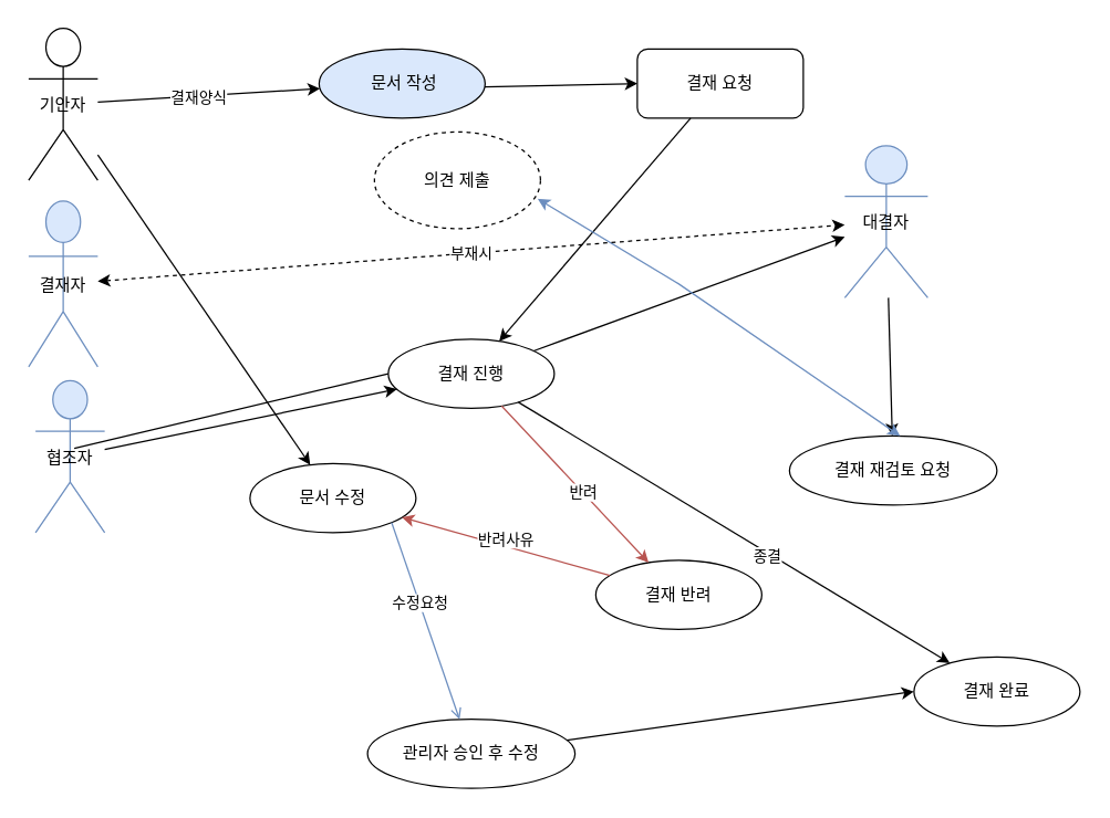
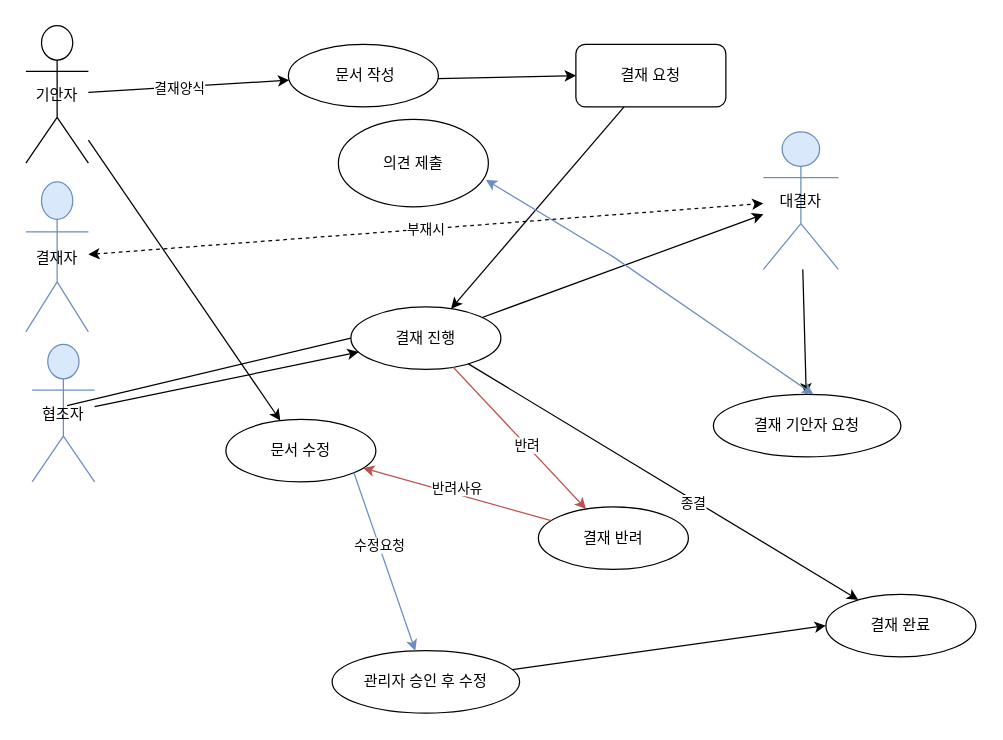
  <mxCell id="0" />
  <mxCell id="1" parent="0" />
  <mxCell id="2" value="기안자" style="shape=umlActor;" parent="1" vertex="1"><mxGeometry x="20" y="20" width="50" height="110" as="geometry" /></mxCell>
  <mxCell id="3" value="결재자" style="shape=umlActor;fillColor=#dae8fc;strokeColor=#6c8ebf;" parent="1" vertex="1"><mxGeometry x="20" y="145" width="50" height="120" as="geometry" /></mxCell>
  <mxCell id="4" value="대결자" style="shape=umlActor;fillColor=#dae8fc;strokeColor=#6c8ebf;" parent="1" vertex="1"><mxGeometry x="610" y="105" width="60" height="110" as="geometry" /></mxCell>
- <mxCell id="5" value="&amp;nbsp;문서 작성" style="ellipse;whiteSpace=wrap;html=1;fillColor=#dae8fc;" parent="1" vertex="1"><mxGeometry x="230" y="35" width="120" height="50" as="geometry" /></mxCell>
+ <mxCell id="5" value="&amp;nbsp;문서 작성" style="ellipse;whiteSpace=wrap;html=1;" parent="1" vertex="1"><mxGeometry x="230" y="35" width="120" height="50" as="geometry" /></mxCell>
  <mxCell id="6" parent="1" source="2" target="5" edge="1"><mxGeometry relative="1" as="geometry" /></mxCell>
  <mxCell id="7" value="결재양식" style="edgeLabel;html=1;align=center;verticalAlign=middle;resizable=0;points=[];" parent="6" vertex="1" connectable="0"><mxGeometry x="-0.089" y="7" relative="1" as="geometry"><mxPoint y="7" as="offset" /></mxGeometry></mxCell>
  <mxCell id="8" value="결재 요청" style="whiteSpace=wrap;html=1;rounded=1;" parent="1" vertex="1"><mxGeometry x="460" y="35" width="120" height="50" as="geometry" /></mxCell>
  <mxCell id="9" parent="1" source="5" target="8" edge="1"><mxGeometry relative="1" as="geometry" /></mxCell>
  <mxCell id="10" value="결재 진행" style="ellipse;whiteSpace=wrap;html=1;" parent="1" vertex="1"><mxGeometry x="280" y="245" width="120" height="50" as="geometry" /></mxCell>
  <mxCell id="11" parent="1" source="8" target="10" edge="1"><mxGeometry relative="1" as="geometry" /></mxCell>
  <mxCell id="12" parent="1" source="10" target="4" edge="1"><mxGeometry relative="1" as="geometry"><mxPoint x="635.215" y="195.095" as="targetPoint" /></mxGeometry></mxCell>
- <mxCell id="13" value="결재 재검토 요청" style="ellipse;whiteSpace=wrap;html=1;" parent="1" vertex="1"><mxGeometry x="570" y="315" width="150" height="50" as="geometry" /></mxCell>
+ <mxCell id="13" value="결재 기안자 요청" style="ellipse;whiteSpace=wrap;html=1;" parent="1" vertex="1"><mxGeometry x="570" y="315" width="150" height="50" as="geometry" /></mxCell>
  <mxCell id="14" parent="1" source="4" target="13" edge="1"><mxGeometry relative="1" as="geometry"><mxPoint x="687.364" y="204.87" as="sourcePoint" /></mxGeometry></mxCell>
  <mxCell id="15" value="결재 완료" style="ellipse;whiteSpace=wrap;html=1;" parent="1" vertex="1"><mxGeometry x="660" y="475" width="120" height="50" as="geometry" /></mxCell>
  <mxCell id="16" parent="1" source="10" target="15" edge="1"><mxGeometry relative="1" as="geometry" /></mxCell>
  <mxCell id="17" value="종결" style="edgeLabel;html=1;align=center;verticalAlign=middle;resizable=0;points=[];" parent="16" vertex="1" connectable="0"><mxGeometry x="0.157" y="-2" relative="1" as="geometry"><mxPoint as="offset" /></mxGeometry></mxCell>
  <mxCell id="18" value="결재 반려" style="ellipse;whiteSpace=wrap;html=1;" parent="1" vertex="1"><mxGeometry x="430" y="405" width="120" height="50" as="geometry" /></mxCell>
  <mxCell id="19" style="fillColor=#f8cecc;strokeColor=#b85450;" parent="1" source="10" target="18" edge="1"><mxGeometry relative="1" as="geometry" /></mxCell>
  <mxCell id="20" value="반려" style="edgeLabel;html=1;align=center;verticalAlign=middle;resizable=0;points=[];" parent="19" vertex="1" connectable="0"><mxGeometry x="0.099" relative="1" as="geometry"><mxPoint as="offset" /></mxGeometry></mxCell>
  <mxCell id="21" value="문서 수정" style="ellipse;whiteSpace=wrap;html=1;" parent="1" vertex="1"><mxGeometry x="180" y="335" width="120" height="50" as="geometry" /></mxCell>
  <mxCell id="22" parent="1" source="2" target="21" edge="1"><mxGeometry relative="1" as="geometry" /></mxCell>
  <mxCell id="23" style="fillColor=#f8cecc;strokeColor=#b85450;" parent="1" source="18" target="21" edge="1"><mxGeometry relative="1" as="geometry" /></mxCell>
  <mxCell id="24" value="반려사유" style="edgeLabel;html=1;align=center;verticalAlign=middle;resizable=0;points=[];" parent="23" vertex="1" connectable="0"><mxGeometry x="0.027" y="5" relative="1" as="geometry"><mxPoint x="3" y="-10" as="offset" /></mxGeometry></mxCell>
  <mxCell id="25" value="관리자 승인 후 수정" style="ellipse;whiteSpace=wrap;html=1;" parent="1" vertex="1"><mxGeometry x="265" y="520" width="150" height="50" as="geometry" /></mxCell>
- <mxCell id="26" style="fillColor=#dae8fc;strokeColor=#6c8ebf;exitX=1;exitY=1;exitDx=0;exitDy=0;endArrow=open;" parent="1" source="21" target="25" edge="1"><mxGeometry relative="1" as="geometry"><mxPoint x="340" y="535" as="sourcePoint" /><mxPoint x="310" y="553.333" as="targetPoint" /></mxGeometry></mxCell>
+ <mxCell id="26" style="fillColor=#dae8fc;strokeColor=#6c8ebf;exitX=1;exitY=1;exitDx=0;exitDy=0;" parent="1" source="21" target="25" edge="1"><mxGeometry relative="1" as="geometry"><mxPoint x="340" y="535" as="sourcePoint" /><mxPoint x="310" y="553.333" as="targetPoint" /></mxGeometry></mxCell>
  <mxCell id="27" value="수정요청" style="edgeLabel;html=1;align=center;verticalAlign=middle;resizable=0;points=[];" parent="26" vertex="1" connectable="0"><mxGeometry x="-0.185" relative="1" as="geometry"><mxPoint as="offset" /></mxGeometry></mxCell>
  <mxCell id="28" value="협조자" style="shape=umlActor;fillColor=#dae8fc;strokeColor=#6c8ebf;" parent="1" vertex="1"><mxGeometry x="25" y="275" width="50" height="110" as="geometry" /></mxCell>
- <mxCell id="29" value="의견 제출" style="ellipse;whiteSpace=wrap;html=1;dashed=1;" parent="1" vertex="1"><mxGeometry x="270" y="95" width="120" height="70" as="geometry" /></mxCell>
+ <mxCell id="29" value="의견 제출" style="ellipse;whiteSpace=wrap;html=1;" parent="1" vertex="1"><mxGeometry x="270" y="95" width="120" height="70" as="geometry" /></mxCell>
  <mxCell id="30" value="" style="endArrow=classic;html=1;rounded=0;" parent="1" source="28" target="10" edge="1"><mxGeometry width="50" height="50" relative="1" as="geometry"><mxPoint x="110" y="295" as="sourcePoint" /><mxPoint x="160" y="245" as="targetPoint" /></mxGeometry></mxCell>
  <mxCell id="31" value="" style="endArrow=none;html=1;rounded=0;entryX=0;entryY=0.5;entryDx=0;entryDy=0;" parent="1" target="10" edge="1"><mxGeometry width="50" height="50" relative="1" as="geometry"><mxPoint x="53" y="324" as="sourcePoint" /><mxPoint x="320" y="265" as="targetPoint" /></mxGeometry></mxCell>
  <mxCell id="32" value="" style="endArrow=classic;startArrow=classic;html=1;rounded=0;exitX=0.983;exitY=0.691;exitDx=0;exitDy=0;exitPerimeter=0;fillColor=#dae8fc;strokeColor=#6c8ebf;" parent="1" source="29" edge="1"><mxGeometry width="50" height="50" relative="1" as="geometry"><mxPoint x="460" y="235" as="sourcePoint" /><mxPoint x="650" y="315" as="targetPoint" /><Array as="points"><mxPoint x="490" y="205" /></Array></mxGeometry></mxCell>
  <mxCell id="33" value="" style="endArrow=classic;html=1;rounded=0;entryX=0;entryY=0.5;entryDx=0;entryDy=0;" parent="1" source="25" target="15" edge="1"><mxGeometry width="50" height="50" relative="1" as="geometry"><mxPoint x="590" y="585" as="sourcePoint" /><mxPoint x="640" y="535" as="targetPoint" /></mxGeometry></mxCell>
  <mxCell id="34" value="부재시" style="endArrow=classic;startArrow=classic;html=1;rounded=0;dashed=1;" parent="1" source="3" target="4" edge="1"><mxGeometry x="-0.001" width="50" height="50" relative="1" as="geometry"><mxPoint x="400" y="235" as="sourcePoint" /><mxPoint x="450" y="185" as="targetPoint" /><mxPoint as="offset" /></mxGeometry></mxCell>
